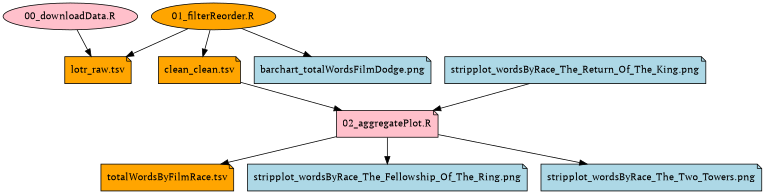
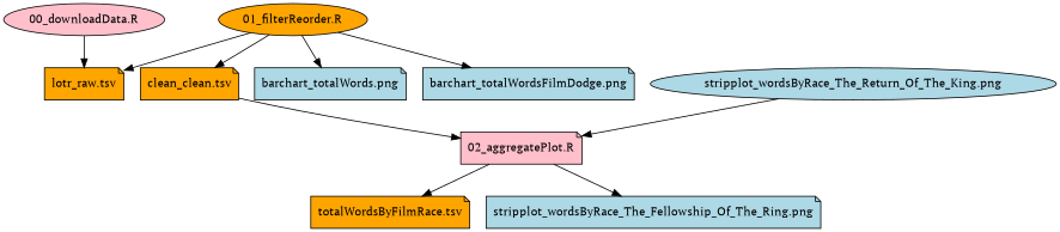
  digraph {
    fontname="PT Serif"
    node [fillcolor=lightblue fontname="PT Serif" shape=note style=filled]
    edge [fontname="PT Serif"]
    "00_downloadData.R" [fillcolor=pink shape=ellipse]
    "lotr_raw.tsv" [fillcolor=orange]
    "01_filterReorder.R" [fillcolor=orange shape=ellipse]
    n4 [fillcolor=orange label="clean_clean.tsv"]
+   "barchart_totalWords.png"
    "barchart_totalWordsFilmDodge.png"
    "02_aggregatePlot.R" [fillcolor=pink]
    "totalWordsByFilmRace.tsv" [fillcolor=orange]
    "stripplot_wordsByRace_The_Fellowship_Of_The_Ring.png"
-   "stripplot_wordsByRace_The_Two_Towers.png"
-   "stripplot_wordsByRace_The_Return_Of_The_King.png"
+   "stripplot_wordsByRace_The_Return_Of_The_King.png" [shape=ellipse]
    "00_downloadData.R" -> "lotr_raw.tsv"
    "01_filterReorder.R" -> "lotr_raw.tsv"
    "01_filterReorder.R" -> n4
+   "01_filterReorder.R" -> "barchart_totalWords.png"
    "01_filterReorder.R" -> "barchart_totalWordsFilmDodge.png"
    n4 -> "02_aggregatePlot.R"
    "02_aggregatePlot.R" -> "totalWordsByFilmRace.tsv"
    "02_aggregatePlot.R" -> "stripplot_wordsByRace_The_Fellowship_Of_The_Ring.png"
-   "02_aggregatePlot.R" -> "stripplot_wordsByRace_The_Two_Towers.png"
    "stripplot_wordsByRace_The_Return_Of_The_King.png" -> "02_aggregatePlot.R"
  }
